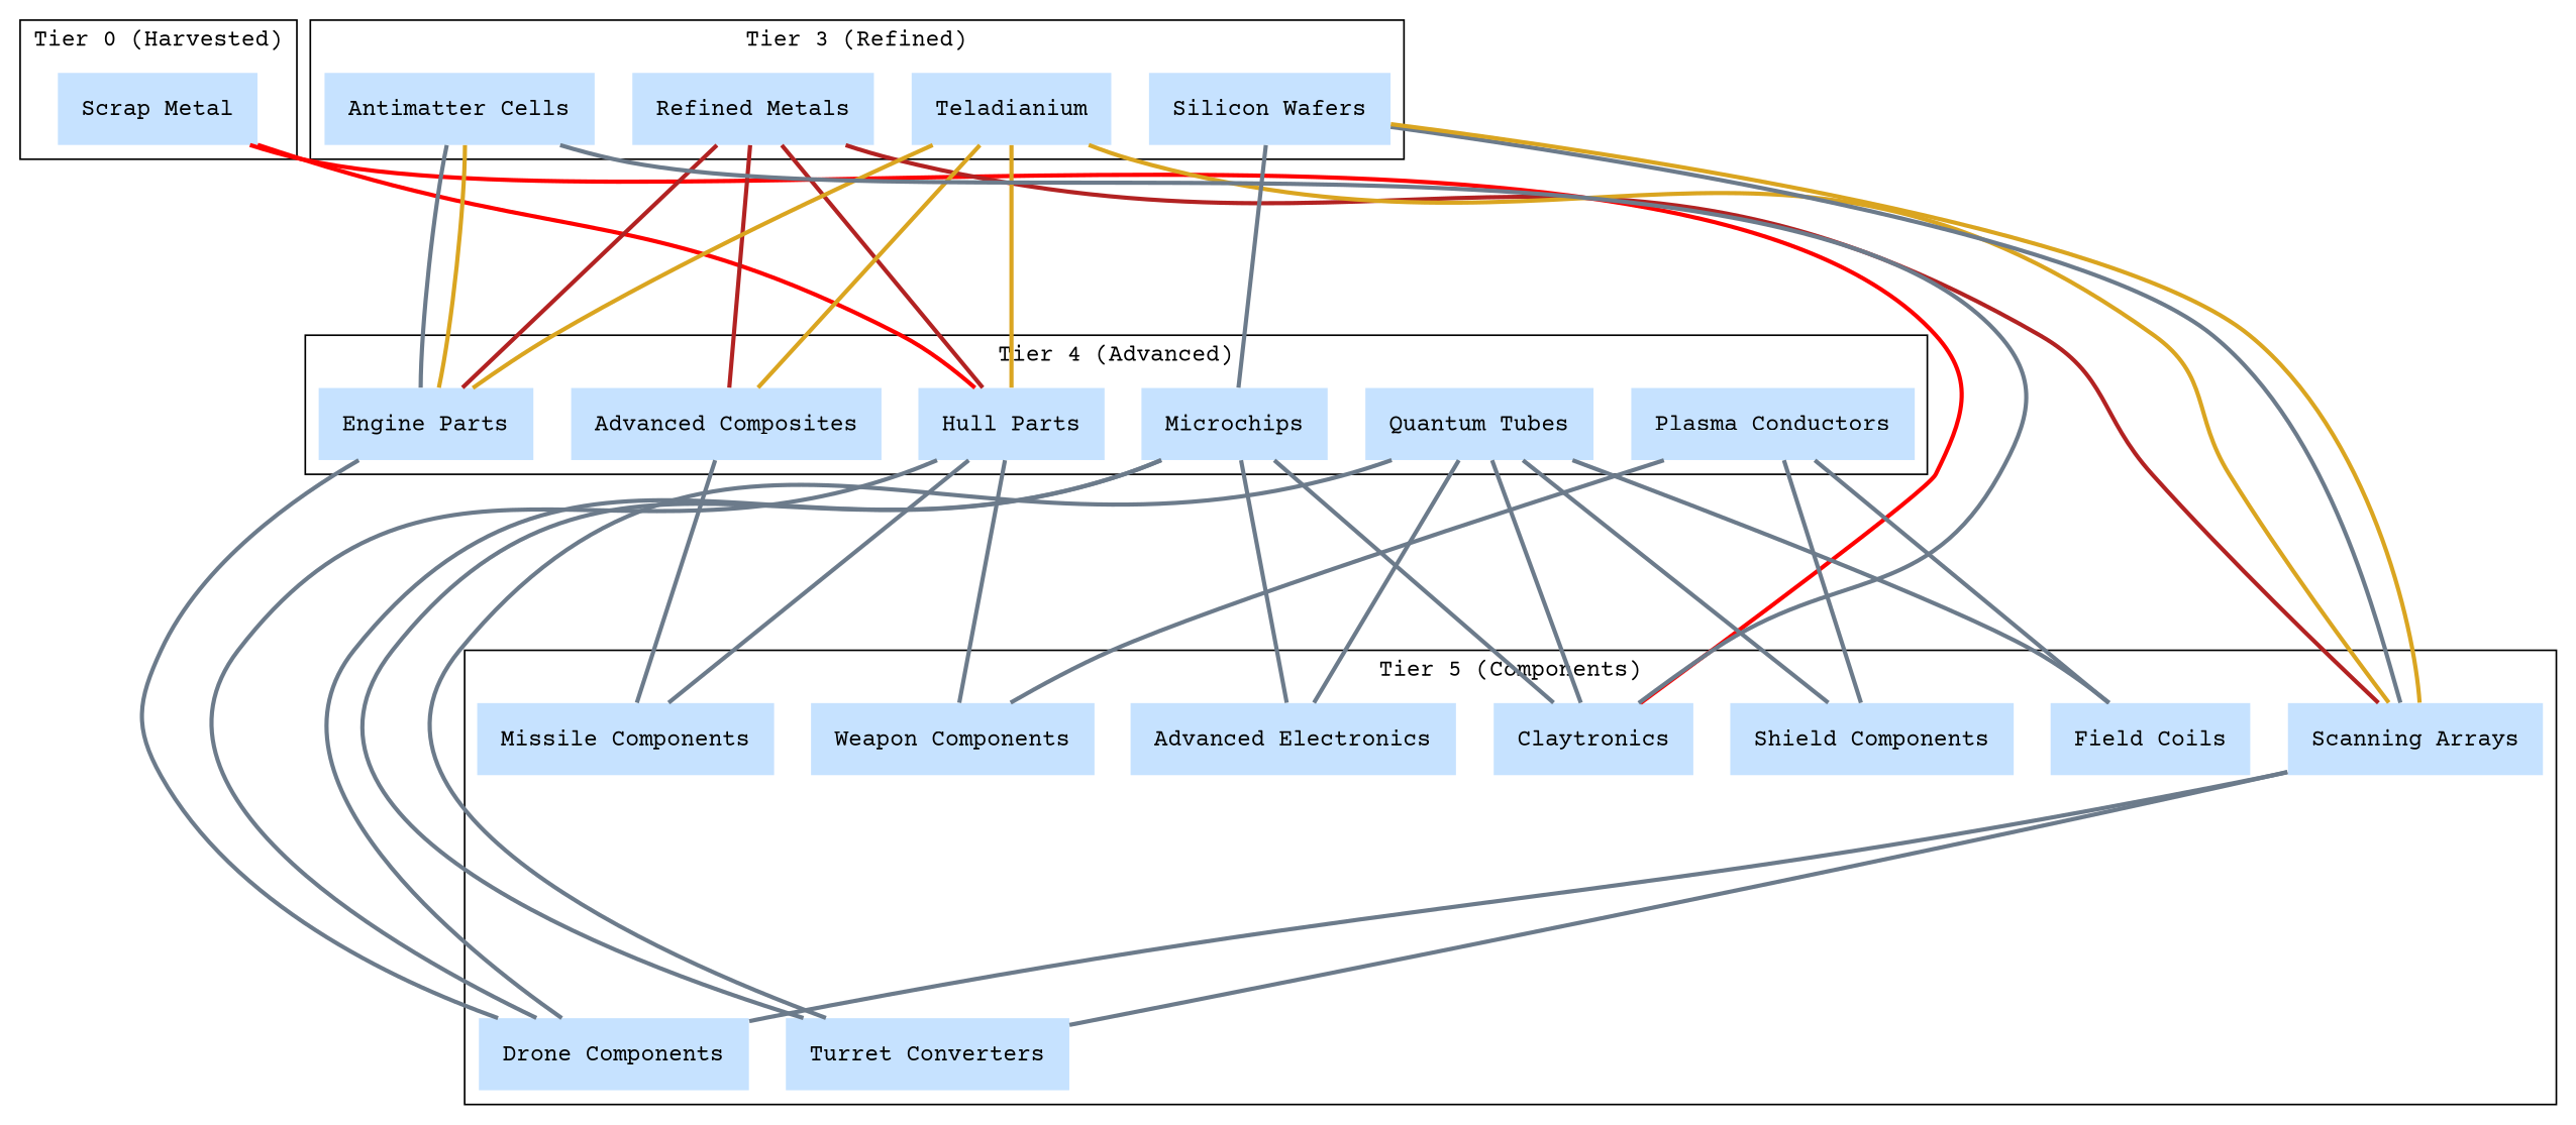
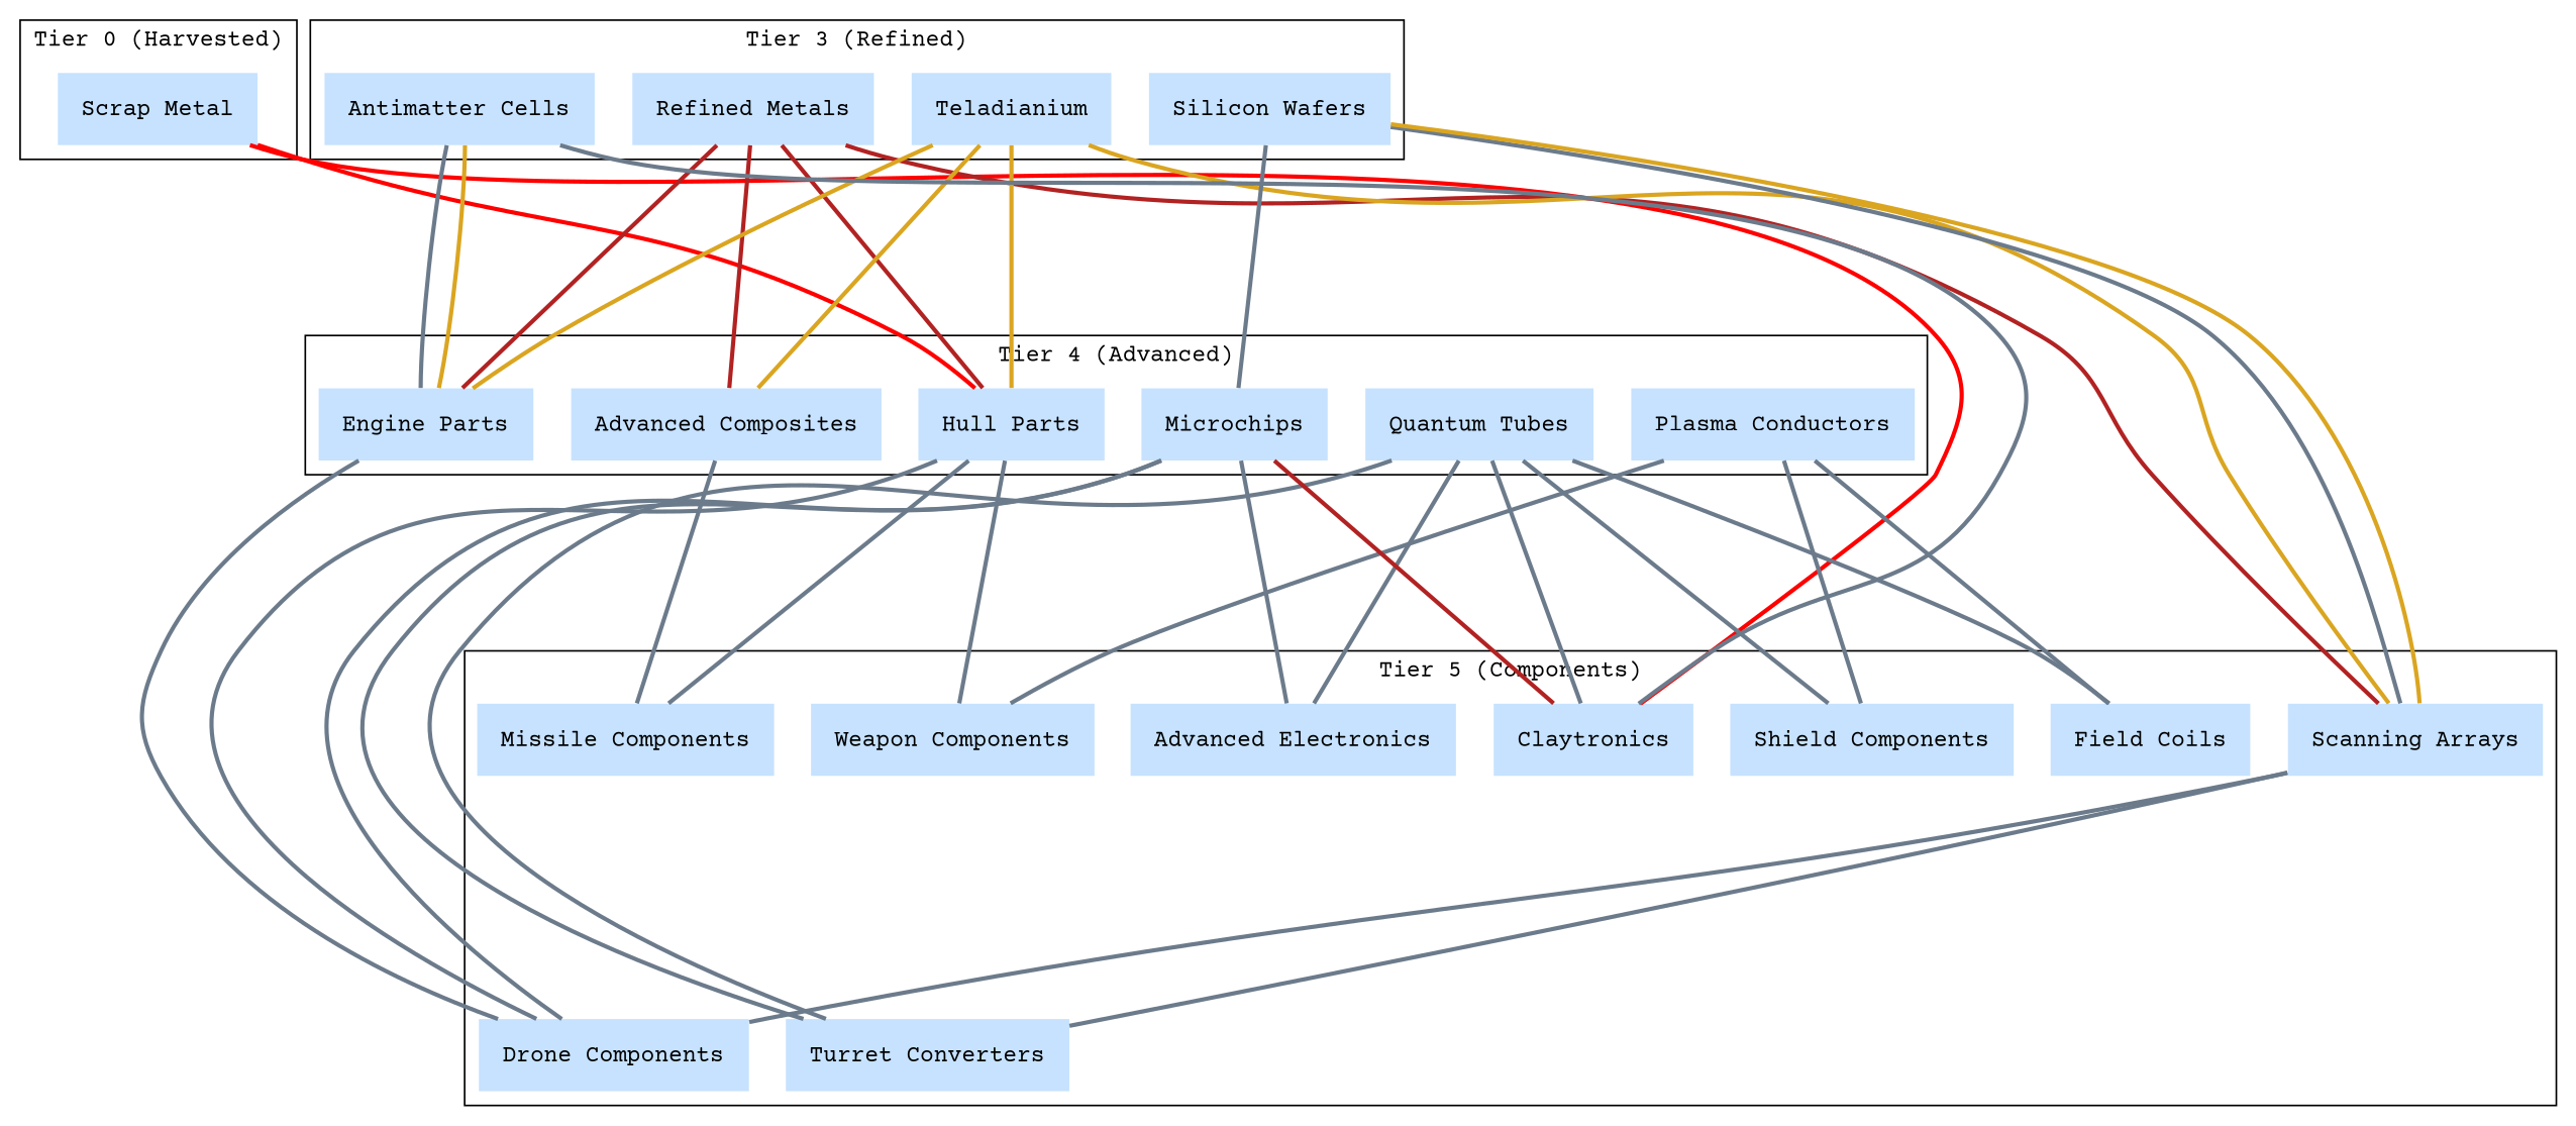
  graph {
    compound=true
    fontname="Courier Prime"
    nodesep=0.3
    ranksep=2
    node [color=slategray1 colour=lightsteelblue2 fontname="Courier Prime" margin=0.2 penwidth=0 shape=record style=filled]
    edge [color=slategray4 constraint=true fontname="Courier Prime" penwidth=2.5]
    "Scrap Metal"
    "Refined Metals"
    Teladianium
    "Antimatter Cells"
    "Silicon Wafers"
    "Plasma Conductors"
    "Quantum Tubes"
    "Advanced Composites"
    "Hull Parts"
    "Engine Parts"
    Microchips
    "Drone Components"
    n13 [label="Turret Converters"]
    "Missile Components"
    "Field Coils"
    "Shield Components"
    "Weapon Components"
    "Scanning Arrays" [colour=orange1]
    Claytronics
    "Advanced Electronics"
    subgraph sub_1 {
      cluster=true
      label="Tier 2 (Food and Drugs)"
    }
    subgraph sub_2 {
      cluster=true
      label="Tier 0 (Harvested)"
      "Scrap Metal"
    }
    subgraph sub_3 {
      cluster=true
      label="Tier 1 (Basic Food)"
    }
    subgraph sub_4 {
      cluster=true
      label="Tier 3 (Refined)"
      "Refined Metals"
      Teladianium
      "Antimatter Cells"
      "Silicon Wafers"
    }
    subgraph sub_5 {
      cluster=true
      label="Tier 4 (Advanced)"
      "Plasma Conductors"
      "Quantum Tubes"
      "Advanced Composites"
      "Hull Parts"
      "Engine Parts"
      Microchips
    }
    subgraph sub_6 {
      cluster=true
      label="Tier 5 (Components)"
      "Drone Components"
      n13
      "Missile Components"
      "Field Coils"
      "Shield Components"
      "Weapon Components"
      "Scanning Arrays"
      Claytronics
      "Advanced Electronics"
    }
    subgraph sub_7 {
      cluster=true
      label="Tier 6 (Equipment)"
    }
    "Scrap Metal" -- "Hull Parts" [color=red constraint=false]
    "Scrap Metal" -- Claytronics [color=red constraint=false]
    "Refined Metals" -- "Advanced Composites" [color=firebrick]
    "Refined Metals" -- "Hull Parts" [color=firebrick]
    "Refined Metals" -- "Engine Parts" [color=firebrick]
    "Refined Metals" -- "Scanning Arrays" [color=firebrick]
    Teladianium -- "Advanced Composites" [color=goldenrod]
    Teladianium -- "Hull Parts" [color=goldenrod]
    Teladianium -- "Engine Parts" [color=goldenrod]
    Teladianium -- "Scanning Arrays" [color=goldenrod]
    "Antimatter Cells" -- "Engine Parts"
    "Antimatter Cells" -- "Engine Parts" [color=goldenrod]
    "Antimatter Cells" -- Claytronics
    "Silicon Wafers" -- Microchips
    "Silicon Wafers" -- "Scanning Arrays"
    "Silicon Wafers" -- "Scanning Arrays" [color=goldenrod]
    "Plasma Conductors" -- "Field Coils"
    "Plasma Conductors" -- "Shield Components"
    "Plasma Conductors" -- "Weapon Components"
    "Quantum Tubes" -- n13
    "Quantum Tubes" -- "Field Coils"
    "Quantum Tubes" -- "Shield Components"
    "Quantum Tubes" -- Claytronics
    "Quantum Tubes" -- "Advanced Electronics"
    "Advanced Composites" -- "Missile Components"
    "Hull Parts" -- "Drone Components"
    "Hull Parts" -- "Missile Components"
    "Hull Parts" -- "Weapon Components"
    "Engine Parts" -- "Drone Components"
    Microchips -- "Drone Components"
    Microchips -- n13
-   Microchips -- Claytronics
+   Microchips -- Claytronics [color=firebrick]
    Microchips -- "Advanced Electronics"
    "Scanning Arrays" -- "Drone Components"
    "Scanning Arrays" -- n13
  }
